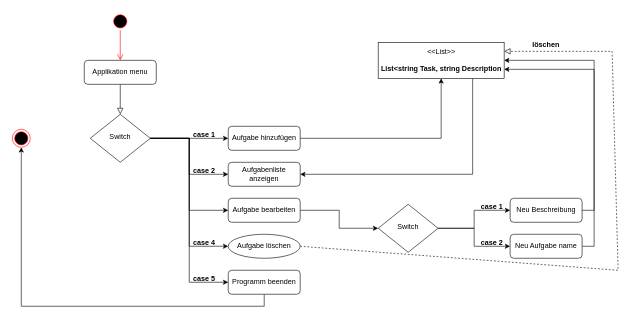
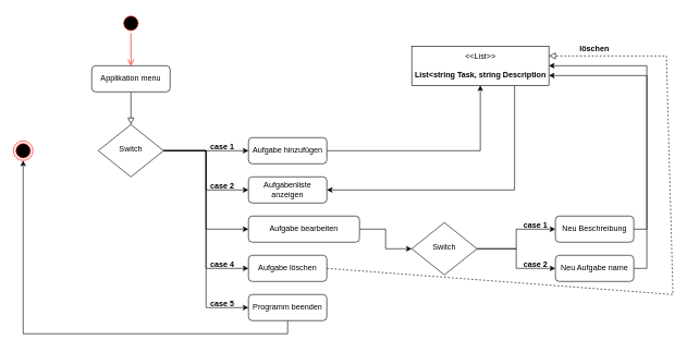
  <mxCell id="0" />
  <mxCell id="1" parent="0" />
  <mxCell id="2" value="" style="rounded=0;html=1;jettySize=auto;orthogonalLoop=1;fontSize=11;endArrow=block;endFill=0;endSize=8;strokeWidth=1;shadow=0;labelBackgroundColor=none;edgeStyle=orthogonalEdgeStyle;" parent="1" source="3" target="9" edge="1"><mxGeometry relative="1" as="geometry" /></mxCell>
  <mxCell id="3" value="Applikation menu" style="rounded=1;whiteSpace=wrap;html=1;fontSize=12;glass=0;strokeWidth=1;shadow=0;" parent="1" vertex="1"><mxGeometry x="140" y="100" width="120" height="40" as="geometry" /></mxCell>
  <mxCell id="4" style="edgeStyle=orthogonalEdgeStyle;rounded=0;orthogonalLoop=1;jettySize=auto;html=1;exitX=1;exitY=0.5;exitDx=0;exitDy=0;entryX=0;entryY=0.5;entryDx=0;entryDy=0;" edge="1" parent="1" source="9" target="11"><mxGeometry relative="1" as="geometry" /></mxCell>
  <mxCell id="5" style="edgeStyle=orthogonalEdgeStyle;rounded=0;orthogonalLoop=1;jettySize=auto;html=1;exitX=1;exitY=0.5;exitDx=0;exitDy=0;entryX=0;entryY=0.5;entryDx=0;entryDy=0;" edge="1" parent="1" source="9" target="12"><mxGeometry relative="1" as="geometry" /></mxCell>
  <mxCell id="6" style="edgeStyle=orthogonalEdgeStyle;rounded=0;orthogonalLoop=1;jettySize=auto;html=1;exitX=1;exitY=0.5;exitDx=0;exitDy=0;entryX=0;entryY=0.5;entryDx=0;entryDy=0;" edge="1" parent="1" source="9" target="14"><mxGeometry relative="1" as="geometry" /></mxCell>
  <mxCell id="7" style="edgeStyle=orthogonalEdgeStyle;rounded=0;orthogonalLoop=1;jettySize=auto;html=1;exitX=1;exitY=0.5;exitDx=0;exitDy=0;entryX=0;entryY=0.5;entryDx=0;entryDy=0;" edge="1" parent="1" source="9" target="15"><mxGeometry relative="1" as="geometry" /></mxCell>
  <mxCell id="8" style="edgeStyle=orthogonalEdgeStyle;rounded=0;orthogonalLoop=1;jettySize=auto;html=1;exitX=1;exitY=0.5;exitDx=0;exitDy=0;entryX=0;entryY=0.5;entryDx=0;entryDy=0;" edge="1" parent="1" source="9" target="17"><mxGeometry relative="1" as="geometry" /></mxCell>
  <mxCell id="9" value="Switch" style="rhombus;whiteSpace=wrap;html=1;shadow=0;fontFamily=Helvetica;fontSize=12;align=center;strokeWidth=1;spacing=6;spacingTop=-4;" parent="1" vertex="1"><mxGeometry x="150" y="190" width="100" height="80" as="geometry" /></mxCell>
  <mxCell id="10" style="edgeStyle=orthogonalEdgeStyle;rounded=0;orthogonalLoop=1;jettySize=auto;html=1;exitX=1;exitY=0.5;exitDx=0;exitDy=0;entryX=0.5;entryY=1;entryDx=0;entryDy=0;" edge="1" parent="1" source="11" target="35"><mxGeometry relative="1" as="geometry" /></mxCell>
  <mxCell id="11" value="Aufgabe hinzufügen" style="rounded=1;whiteSpace=wrap;html=1;fontSize=12;glass=0;strokeWidth=1;shadow=0;" parent="1" vertex="1"><mxGeometry x="380" y="210" width="120" height="40" as="geometry" /></mxCell>
  <mxCell id="12" value="Aufgabenliste anzeigen" style="rounded=1;whiteSpace=wrap;html=1;fontSize=12;glass=0;strokeWidth=1;shadow=0;" parent="1" vertex="1"><mxGeometry x="380" y="270" width="120" height="40" as="geometry" /></mxCell>
  <mxCell id="13" style="edgeStyle=orthogonalEdgeStyle;rounded=0;orthogonalLoop=1;jettySize=auto;html=1;exitX=1;exitY=0.5;exitDx=0;exitDy=0;entryX=0;entryY=0.5;entryDx=0;entryDy=0;" edge="1" parent="1" source="14" target="27"><mxGeometry relative="1" as="geometry" /></mxCell>
- <mxCell id="14" value="Aufgabe bearbeiten" style="rounded=1;whiteSpace=wrap;html=1;fontSize=12;glass=0;strokeWidth=1;shadow=0;" vertex="1" parent="1"><mxGeometry x="380" y="330" width="120" height="40" as="geometry" /></mxCell>
- <mxCell id="15" value="Aufgabe löschen" style="ellipse;whiteSpace=wrap;html=1;fontSize=12;glass=0;strokeWidth=1;shadow=0;" vertex="1" parent="1"><mxGeometry x="380" y="390" width="120" height="40" as="geometry" /></mxCell>
+ <mxCell id="14" value="Aufgabe bearbeiten" style="rounded=1;whiteSpace=wrap;html=1;fontSize=12;glass=0;strokeWidth=1;shadow=0;" vertex="1" parent="1"><mxGeometry x="380" y="330" width="170" height="40" as="geometry" /></mxCell>
+ <mxCell id="15" value="Aufgabe löschen" style="rounded=1;whiteSpace=wrap;html=1;fontSize=12;glass=0;strokeWidth=1;shadow=0;" vertex="1" parent="1"><mxGeometry x="380" y="390" width="120" height="40" as="geometry" /></mxCell>
  <mxCell id="16" style="edgeStyle=orthogonalEdgeStyle;rounded=0;orthogonalLoop=1;jettySize=auto;html=1;exitX=0.5;exitY=1;exitDx=0;exitDy=0;entryX=0.5;entryY=1;entryDx=0;entryDy=0;" edge="1" parent="1" source="17" target="20"><mxGeometry relative="1" as="geometry" /></mxCell>
  <mxCell id="17" value="Programm beenden" style="rounded=1;whiteSpace=wrap;html=1;fontSize=12;glass=0;strokeWidth=1;shadow=0;" vertex="1" parent="1"><mxGeometry x="380" y="450" width="120" height="40" as="geometry" /></mxCell>
  <mxCell id="18" value="" style="ellipse;html=1;shape=startState;fillColor=#000000;strokeColor=#ff0000;" vertex="1" parent="1"><mxGeometry x="185" width="30" height="30" as="geometry" y="20" /></mxCell>
  <mxCell id="19" value="" style="edgeStyle=orthogonalEdgeStyle;html=1;verticalAlign=bottom;endArrow=open;endSize=8;strokeColor=#ff0000;rounded=0;entryX=0.5;entryY=0;entryDx=0;entryDy=0;" edge="1" source="18" parent="1" target="3"><mxGeometry relative="1" as="geometry"><mxPoint x="200" y="80" as="targetPoint" /></mxGeometry></mxCell>
  <mxCell id="20" value="" style="ellipse;html=1;shape=endState;fillColor=#000000;strokeColor=#ff0000;" vertex="1" parent="1"><mxGeometry x="20" y="215" width="30" height="30" as="geometry" /></mxCell>
  <mxCell id="21" value="case 1" style="text;align=center;fontStyle=1;verticalAlign=middle;spacingLeft=3;spacingRight=3;strokeColor=none;rotatable=0;points=[[0,0.5],[1,0.5]];portConstraint=eastwest;" vertex="1" parent="1"><mxGeometry x="300" y="210" width="80" height="26" as="geometry" /></mxCell>
  <mxCell id="22" value="case 2" style="text;align=center;fontStyle=1;verticalAlign=middle;spacingLeft=3;spacingRight=3;strokeColor=none;rotatable=0;points=[[0,0.5],[1,0.5]];portConstraint=eastwest;" vertex="1" parent="1"><mxGeometry x="300" y="270" width="80" height="26" as="geometry" /></mxCell>
  <mxCell id="23" value="case 4" style="text;align=center;fontStyle=1;verticalAlign=middle;spacingLeft=3;spacingRight=3;strokeColor=none;rotatable=0;points=[[0,0.5],[1,0.5]];portConstraint=eastwest;" vertex="1" parent="1"><mxGeometry x="300" y="390" width="80" height="26" as="geometry" /></mxCell>
  <mxCell id="24" value="case 5" style="text;align=center;fontStyle=1;verticalAlign=middle;spacingLeft=3;spacingRight=3;strokeColor=none;rotatable=0;points=[[0,0.5],[1,0.5]];portConstraint=eastwest;" vertex="1" parent="1"><mxGeometry x="300" y="450" width="80" height="26" as="geometry" /></mxCell>
  <mxCell id="25" style="edgeStyle=orthogonalEdgeStyle;rounded=0;orthogonalLoop=1;jettySize=auto;html=1;exitX=1;exitY=0.5;exitDx=0;exitDy=0;entryX=0;entryY=0.5;entryDx=0;entryDy=0;" edge="1" parent="1" source="27" target="29"><mxGeometry relative="1" as="geometry" /></mxCell>
  <mxCell id="26" style="edgeStyle=orthogonalEdgeStyle;rounded=0;orthogonalLoop=1;jettySize=auto;html=1;exitX=1;exitY=0.5;exitDx=0;exitDy=0;" edge="1" parent="1" source="27" target="31"><mxGeometry relative="1" as="geometry" /></mxCell>
  <mxCell id="27" value="Switch" style="rhombus;whiteSpace=wrap;html=1;shadow=0;fontFamily=Helvetica;fontSize=12;align=center;strokeWidth=1;spacing=6;spacingTop=-4;" vertex="1" parent="1"><mxGeometry x="630" y="340" width="100" height="80" as="geometry" /></mxCell>
  <mxCell id="28" style="edgeStyle=orthogonalEdgeStyle;rounded=0;orthogonalLoop=1;jettySize=auto;html=1;exitX=1;exitY=0.5;exitDx=0;exitDy=0;entryX=1;entryY=0.75;entryDx=0;entryDy=0;" edge="1" parent="1" source="29" target="35"><mxGeometry relative="1" as="geometry" /></mxCell>
  <mxCell id="29" value="Neu Aufgabe name" style="rounded=1;whiteSpace=wrap;html=1;fontSize=12;glass=0;strokeWidth=1;shadow=0;" vertex="1" parent="1"><mxGeometry x="850" y="390" width="120" height="40" as="geometry" /></mxCell>
  <mxCell id="30" style="edgeStyle=orthogonalEdgeStyle;rounded=0;orthogonalLoop=1;jettySize=auto;html=1;exitX=1;exitY=0.5;exitDx=0;exitDy=0;entryX=1;entryY=0.5;entryDx=0;entryDy=0;" edge="1" parent="1" source="31" target="35"><mxGeometry relative="1" as="geometry" /></mxCell>
  <mxCell id="31" value="Neu Beschreibung" style="rounded=1;whiteSpace=wrap;html=1;fontSize=12;glass=0;strokeWidth=1;shadow=0;" vertex="1" parent="1"><mxGeometry x="850" y="330" width="120" height="40" as="geometry" /></mxCell>
  <mxCell id="32" value="case 1" style="text;align=center;fontStyle=1;verticalAlign=middle;spacingLeft=3;spacingRight=3;strokeColor=none;rotatable=0;points=[[0,0.5],[1,0.5]];portConstraint=eastwest;" vertex="1" parent="1"><mxGeometry x="780" y="330" width="80" height="26" as="geometry" /></mxCell>
  <mxCell id="33" value="case 2" style="text;align=center;fontStyle=1;verticalAlign=middle;spacingLeft=3;spacingRight=3;strokeColor=none;rotatable=0;points=[[0,0.5],[1,0.5]];portConstraint=eastwest;" vertex="1" parent="1"><mxGeometry x="780" y="390" width="80" height="26" as="geometry" /></mxCell>
  <mxCell id="34" style="edgeStyle=orthogonalEdgeStyle;rounded=0;orthogonalLoop=1;jettySize=auto;html=1;exitX=0.75;exitY=1;exitDx=0;exitDy=0;entryX=1;entryY=0.5;entryDx=0;entryDy=0;" edge="1" parent="1" source="35" target="12"><mxGeometry relative="1" as="geometry" /></mxCell>
  <mxCell id="35" value="&amp;lt;&amp;lt;List&amp;gt;&amp;gt;&lt;br&gt;&lt;br&gt;&lt;b&gt;List&amp;lt;string Task, string Description&lt;/b&gt;" style="text;html=1;align=center;verticalAlign=middle;dashed=0;fillColor=#ffffff;strokeColor=#000000;" vertex="1" parent="1"><mxGeometry x="630" y="70" width="210" height="60" as="geometry" /></mxCell>
  <mxCell id="36" value="" style="endArrow=block;startArrow=none;endFill=0;startFill=0;endSize=8;html=1;verticalAlign=bottom;dashed=1;labelBackgroundColor=none;rounded=0;exitX=1;exitY=0.5;exitDx=0;exitDy=0;entryX=1;entryY=0.25;entryDx=0;entryDy=0;" edge="1" parent="1" source="15" target="35"><mxGeometry width="160" relative="1" as="geometry"><mxPoint x="480" y="300" as="sourcePoint" /><mxPoint x="640" y="300" as="targetPoint" /><Array as="points"><mxPoint x="1030" y="450" /><mxPoint x="1020" y="85" /></Array></mxGeometry></mxCell>
  <mxCell id="37" value="löschen" style="text;align=center;fontStyle=1;verticalAlign=middle;spacingLeft=3;spacingRight=3;strokeColor=none;rotatable=0;points=[[0,0.5],[1,0.5]];portConstraint=eastwest;" vertex="1" parent="1"><mxGeometry x="870" y="60" width="80" height="26" as="geometry" /></mxCell>
